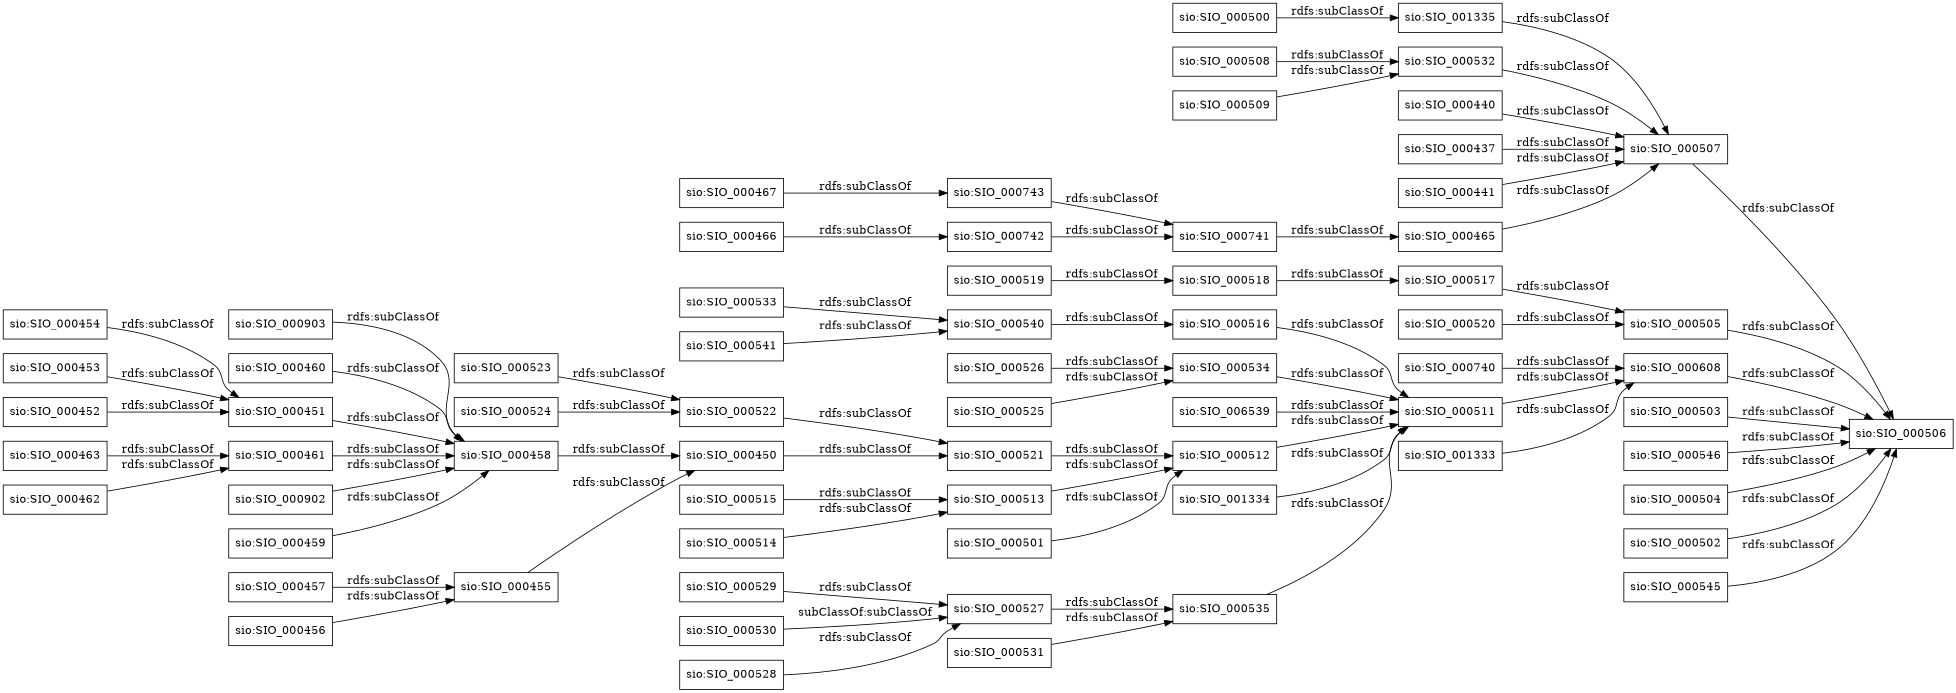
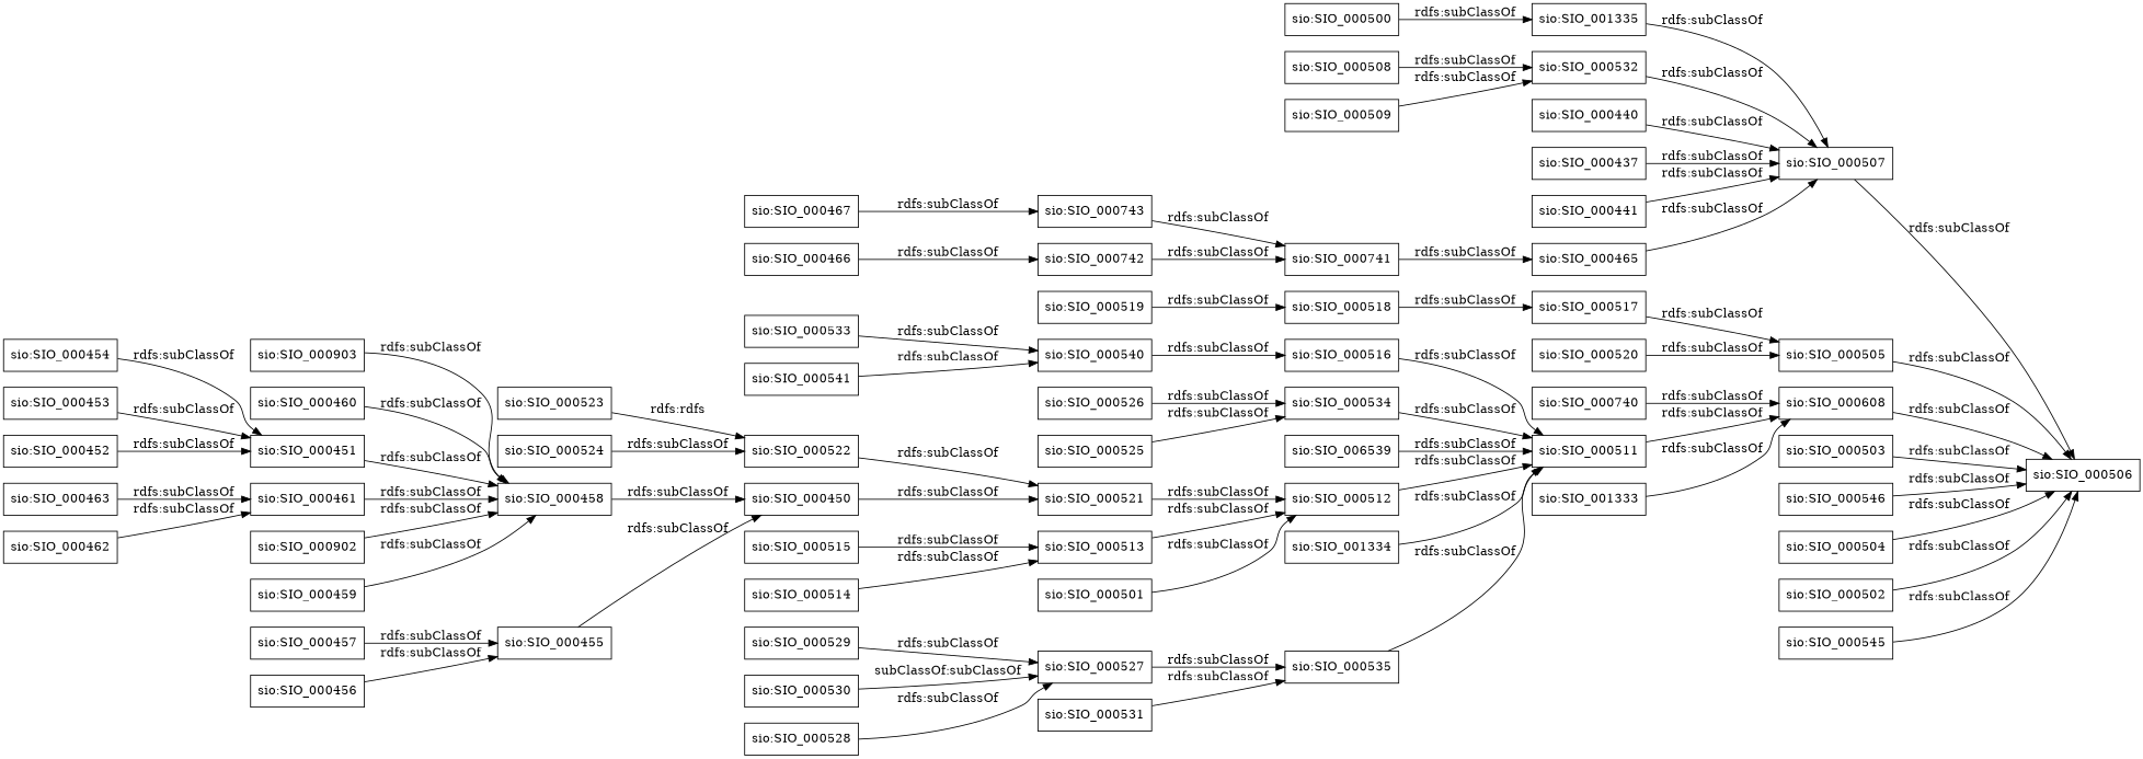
  digraph {
    rankdir=LR
    node [color=black shape=rectangle]
    "sio:SIO_000501"
    "sio:SIO_000512"
    "sio:SIO_000511"
    "sio:SIO_000465"
    "sio:SIO_000507"
    "sio:SIO_000506"
    "sio:SIO_000608"
    "sio:SIO_000519"
    "sio:SIO_000518"
    "sio:SIO_000517"
    "sio:SIO_000451"
    "sio:SIO_000458"
    "sio:SIO_000450"
    "sio:SIO_001335"
    "sio:SIO_000742"
    "sio:SIO_000741"
    "sio:SIO_000505"
    "sio:SIO_000528"
    "sio:SIO_000527"
    "sio:SIO_000535"
    "sio:SIO_000523"
    "sio:SIO_000522"
    "sio:SIO_000521"
    "sio:SIO_000462"
    "sio:SIO_000461"
    "sio:SIO_000740"
    "sio:SIO_000452"
    "sio:SIO_000503"
    "sio:SIO_000516"
    "sio:SIO_000457"
    "sio:SIO_000455"
    n32 [label="sio:SIO_006539"]
    "sio:SIO_000546"
    "sio:SIO_000902"
    "sio:SIO_000534"
    "sio:SIO_000541"
    "sio:SIO_000540"
    "sio:SIO_000500"
    "sio:SIO_000525"
    "sio:SIO_000532"
    "sio:SIO_000514"
    "sio:SIO_000513"
    "sio:SIO_000463"
    "sio:SIO_001334"
    "sio:SIO_000504"
    "sio:SIO_000509"
    "sio:SIO_000459"
    "sio:SIO_001333"
    "sio:SIO_000903"
    "sio:SIO_000526"
    "sio:SIO_000533"
    "sio:SIO_000520"
    "sio:SIO_000440"
    "sio:SIO_000502"
    "sio:SIO_000466"
    "sio:SIO_000515"
    "sio:SIO_000456"
    "sio:SIO_000545"
    "sio:SIO_000743"
    "sio:SIO_000529"
    "sio:SIO_000460"
    "sio:SIO_000524"
    "sio:SIO_000531"
    "sio:SIO_000454"
    "sio:SIO_000467"
    "sio:SIO_000508"
    "sio:SIO_000437"
    "sio:SIO_000441"
    "sio:SIO_000530"
    "sio:SIO_000453"
    "sio:SIO_000501" -> "sio:SIO_000512" [label="rdfs:subClassOf"]
    "sio:SIO_000512" -> "sio:SIO_000511" [label="rdfs:subClassOf"]
    "sio:SIO_000511" -> "sio:SIO_000608" [label="rdfs:subClassOf"]
    "sio:SIO_000465" -> "sio:SIO_000507" [label="rdfs:subClassOf"]
    "sio:SIO_000507" -> "sio:SIO_000506" [label="rdfs:subClassOf"]
    "sio:SIO_000608" -> "sio:SIO_000506" [label="rdfs:subClassOf"]
    "sio:SIO_000519" -> "sio:SIO_000518" [label="rdfs:subClassOf"]
    "sio:SIO_000518" -> "sio:SIO_000517" [label="rdfs:subClassOf"]
    "sio:SIO_000517" -> "sio:SIO_000505" [label="rdfs:subClassOf"]
    "sio:SIO_000451" -> "sio:SIO_000458" [label="rdfs:subClassOf"]
    "sio:SIO_000458" -> "sio:SIO_000450" [label="rdfs:subClassOf"]
    "sio:SIO_000450" -> "sio:SIO_000521" [label="rdfs:subClassOf"]
    "sio:SIO_001335" -> "sio:SIO_000507" [label="rdfs:subClassOf"]
    "sio:SIO_000742" -> "sio:SIO_000741" [label="rdfs:subClassOf"]
    "sio:SIO_000741" -> "sio:SIO_000465" [label="rdfs:subClassOf"]
    "sio:SIO_000505" -> "sio:SIO_000506" [label="rdfs:subClassOf"]
    "sio:SIO_000528" -> "sio:SIO_000527" [label="rdfs:subClassOf"]
    "sio:SIO_000527" -> "sio:SIO_000535" [label="rdfs:subClassOf"]
    "sio:SIO_000535" -> "sio:SIO_000511" [label="rdfs:subClassOf"]
-   "sio:SIO_000523" -> "sio:SIO_000522" [label="rdfs:subClassOf"]
+   "sio:SIO_000523" -> "sio:SIO_000522" [label="rdfs:rdfs"]
    "sio:SIO_000522" -> "sio:SIO_000521" [label="rdfs:subClassOf"]
    "sio:SIO_000521" -> "sio:SIO_000512" [label="rdfs:subClassOf"]
    "sio:SIO_000462" -> "sio:SIO_000461" [label="rdfs:subClassOf"]
    "sio:SIO_000461" -> "sio:SIO_000458" [label="rdfs:subClassOf"]
    "sio:SIO_000740" -> "sio:SIO_000608" [label="rdfs:subClassOf"]
    "sio:SIO_000452" -> "sio:SIO_000451" [label="rdfs:subClassOf"]
    "sio:SIO_000503" -> "sio:SIO_000506" [label="rdfs:subClassOf"]
    "sio:SIO_000516" -> "sio:SIO_000511" [label="rdfs:subClassOf"]
    "sio:SIO_000457" -> "sio:SIO_000455" [label="rdfs:subClassOf"]
    "sio:SIO_000455" -> "sio:SIO_000450" [label="rdfs:subClassOf"]
    n32 -> "sio:SIO_000511" [label="rdfs:subClassOf"]
    "sio:SIO_000546" -> "sio:SIO_000506" [label="rdfs:subClassOf"]
    "sio:SIO_000902" -> "sio:SIO_000458" [label="rdfs:subClassOf"]
    "sio:SIO_000534" -> "sio:SIO_000511" [label="rdfs:subClassOf"]
    "sio:SIO_000541" -> "sio:SIO_000540" [label="rdfs:subClassOf"]
    "sio:SIO_000540" -> "sio:SIO_000516" [label="rdfs:subClassOf"]
    "sio:SIO_000500" -> "sio:SIO_001335" [label="rdfs:subClassOf"]
    "sio:SIO_000525" -> "sio:SIO_000534" [label="rdfs:subClassOf"]
    "sio:SIO_000532" -> "sio:SIO_000507" [label="rdfs:subClassOf"]
    "sio:SIO_000514" -> "sio:SIO_000513" [label="rdfs:subClassOf"]
    "sio:SIO_000513" -> "sio:SIO_000512" [label="rdfs:subClassOf"]
    "sio:SIO_000463" -> "sio:SIO_000461" [label="rdfs:subClassOf"]
    "sio:SIO_001334" -> "sio:SIO_000511" [label="rdfs:subClassOf"]
    "sio:SIO_000504" -> "sio:SIO_000506" [label="rdfs:subClassOf"]
    "sio:SIO_000509" -> "sio:SIO_000532" [label="rdfs:subClassOf"]
    "sio:SIO_000459" -> "sio:SIO_000458" [label="rdfs:subClassOf"]
    "sio:SIO_001333" -> "sio:SIO_000608" [label="rdfs:subClassOf"]
    "sio:SIO_000903" -> "sio:SIO_000458" [label="rdfs:subClassOf"]
    "sio:SIO_000526" -> "sio:SIO_000534" [label="rdfs:subClassOf"]
    "sio:SIO_000533" -> "sio:SIO_000540" [label="rdfs:subClassOf"]
    "sio:SIO_000520" -> "sio:SIO_000505" [label="rdfs:subClassOf"]
    "sio:SIO_000440" -> "sio:SIO_000507" [label="rdfs:subClassOf"]
    "sio:SIO_000502" -> "sio:SIO_000506" [label="rdfs:subClassOf"]
    "sio:SIO_000466" -> "sio:SIO_000742" [label="rdfs:subClassOf"]
    "sio:SIO_000515" -> "sio:SIO_000513" [label="rdfs:subClassOf"]
    "sio:SIO_000456" -> "sio:SIO_000455" [label="rdfs:subClassOf"]
    "sio:SIO_000545" -> "sio:SIO_000506" [label="rdfs:subClassOf"]
    "sio:SIO_000743" -> "sio:SIO_000741" [label="rdfs:subClassOf"]
    "sio:SIO_000529" -> "sio:SIO_000527" [label="rdfs:subClassOf"]
    "sio:SIO_000460" -> "sio:SIO_000458" [label="rdfs:subClassOf"]
    "sio:SIO_000524" -> "sio:SIO_000522" [label="rdfs:subClassOf"]
    "sio:SIO_000531" -> "sio:SIO_000535" [label="rdfs:subClassOf"]
    "sio:SIO_000454" -> "sio:SIO_000451" [label="rdfs:subClassOf"]
    "sio:SIO_000467" -> "sio:SIO_000743" [label="rdfs:subClassOf"]
    "sio:SIO_000508" -> "sio:SIO_000532" [label="rdfs:subClassOf"]
    "sio:SIO_000437" -> "sio:SIO_000507" [label="rdfs:subClassOf"]
    "sio:SIO_000441" -> "sio:SIO_000507" [label="rdfs:subClassOf"]
    "sio:SIO_000530" -> "sio:SIO_000527" [label="subClassOf:subClassOf"]
    "sio:SIO_000453" -> "sio:SIO_000451" [label="rdfs:subClassOf"]
  }
